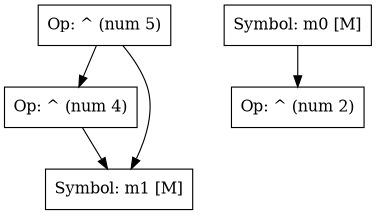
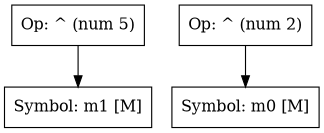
  digraph {
    node [shape=record]
    edge [tailclip=true]
-   n1 [label="{Op: ^ (num 4)}"]
    n2 [label="{Symbol: m1 [M]}"]
    n3 [label="{Symbol: m0 [M]}"]
    n4 [label="{Op: ^ (num 5)}"]
    n5 [label="{Op: ^ (num 2)}"]
-   n1 -> n2
-   n4 -> n1
    n4 -> n2
-   n3 -> n5
+   n5 -> n3
  }
